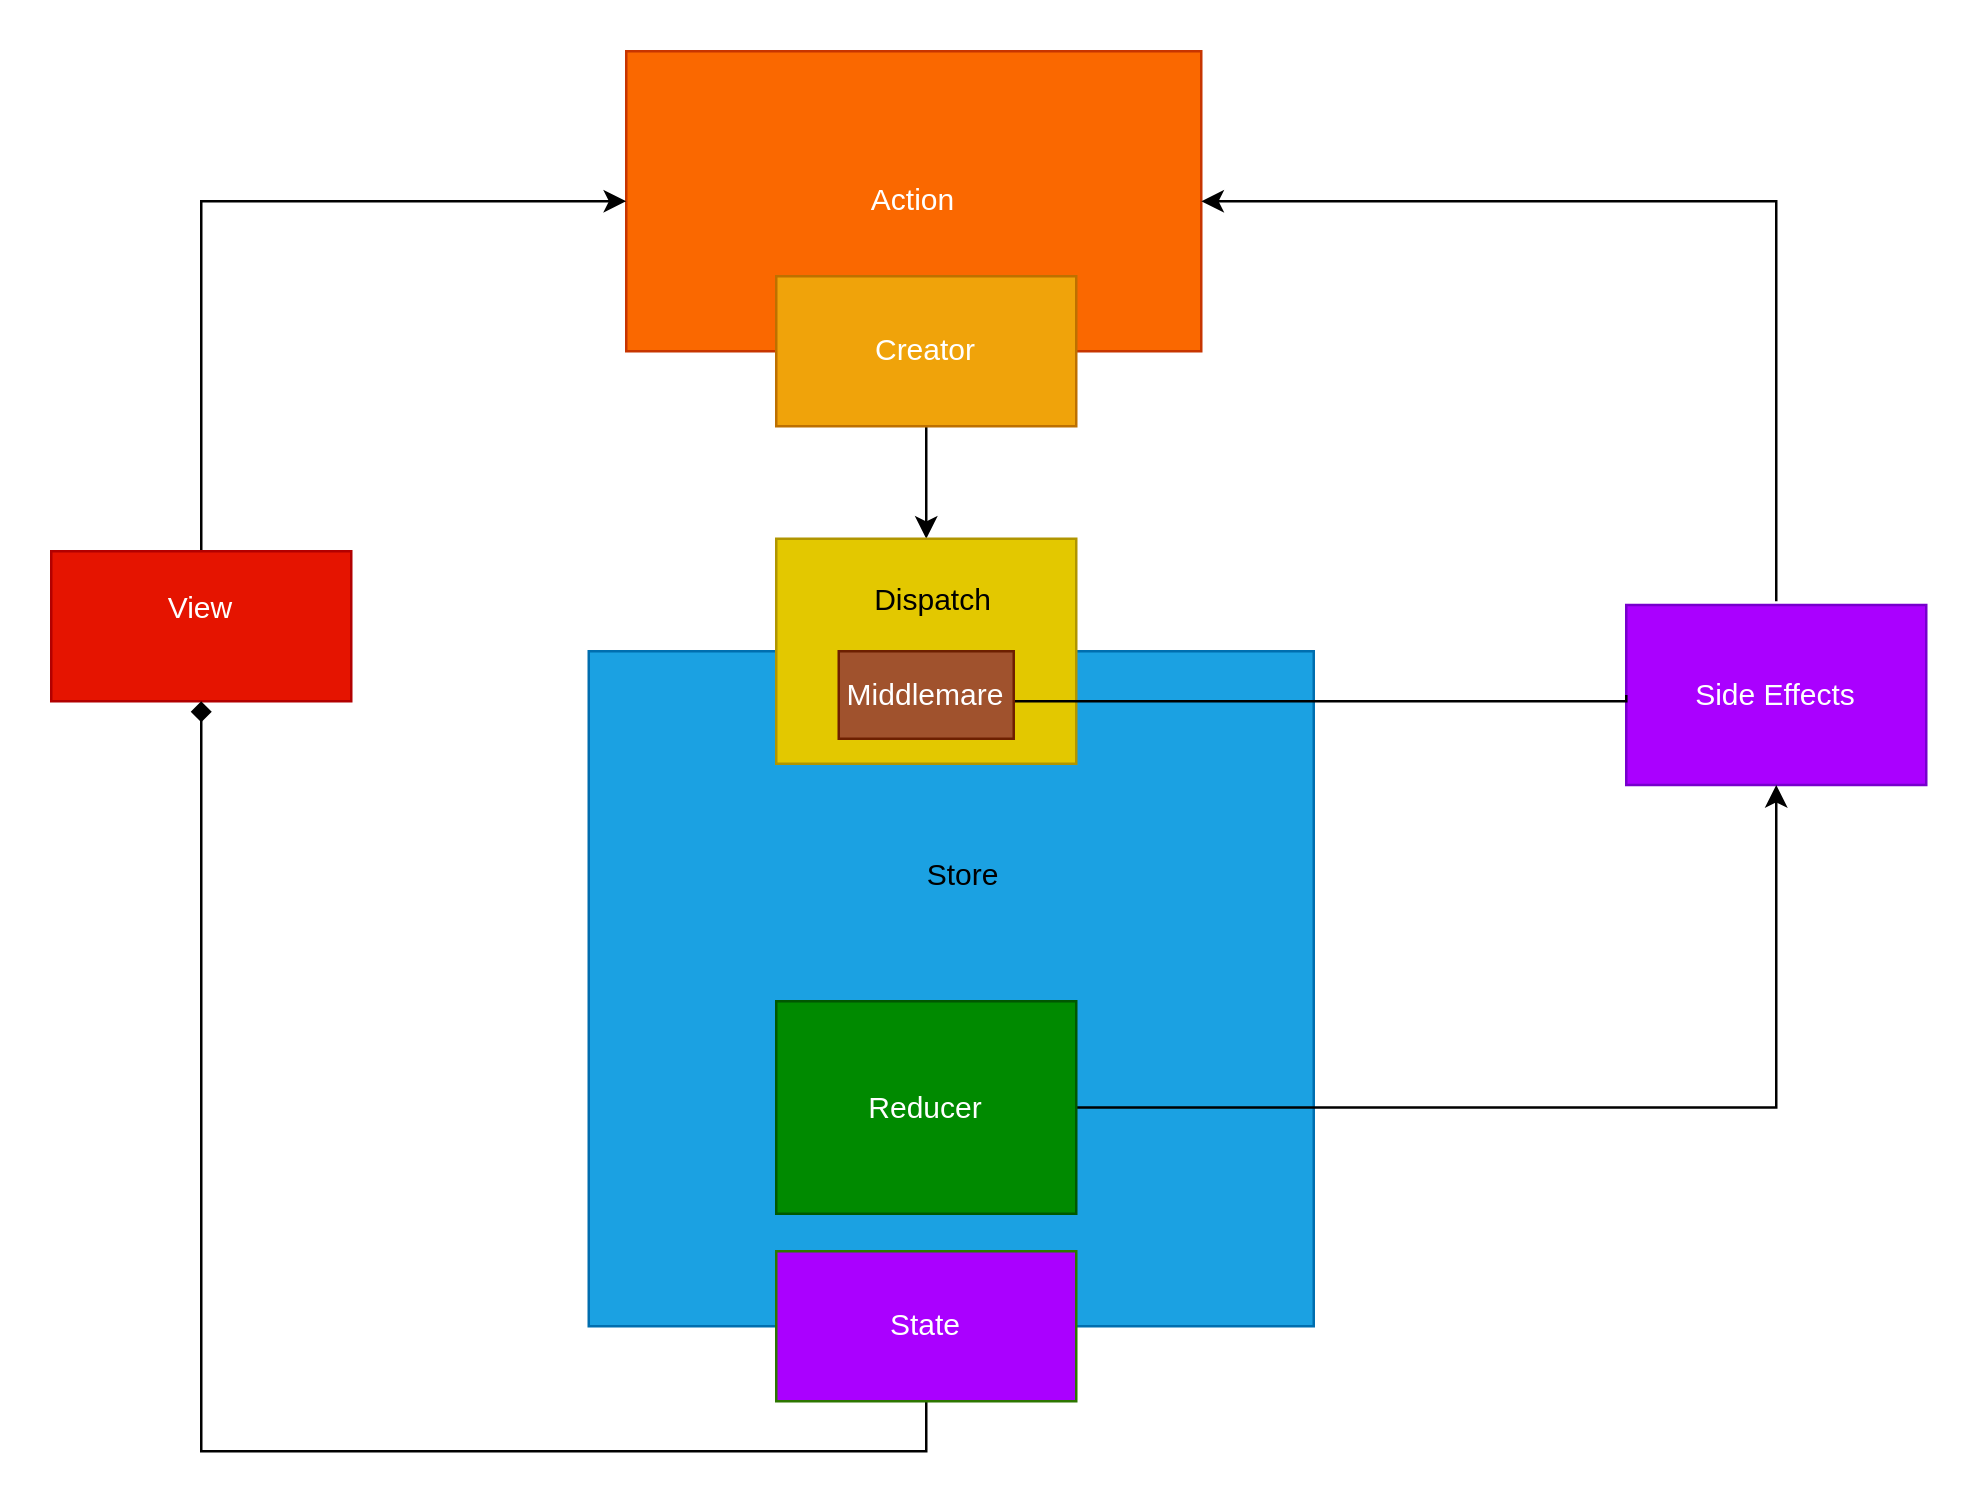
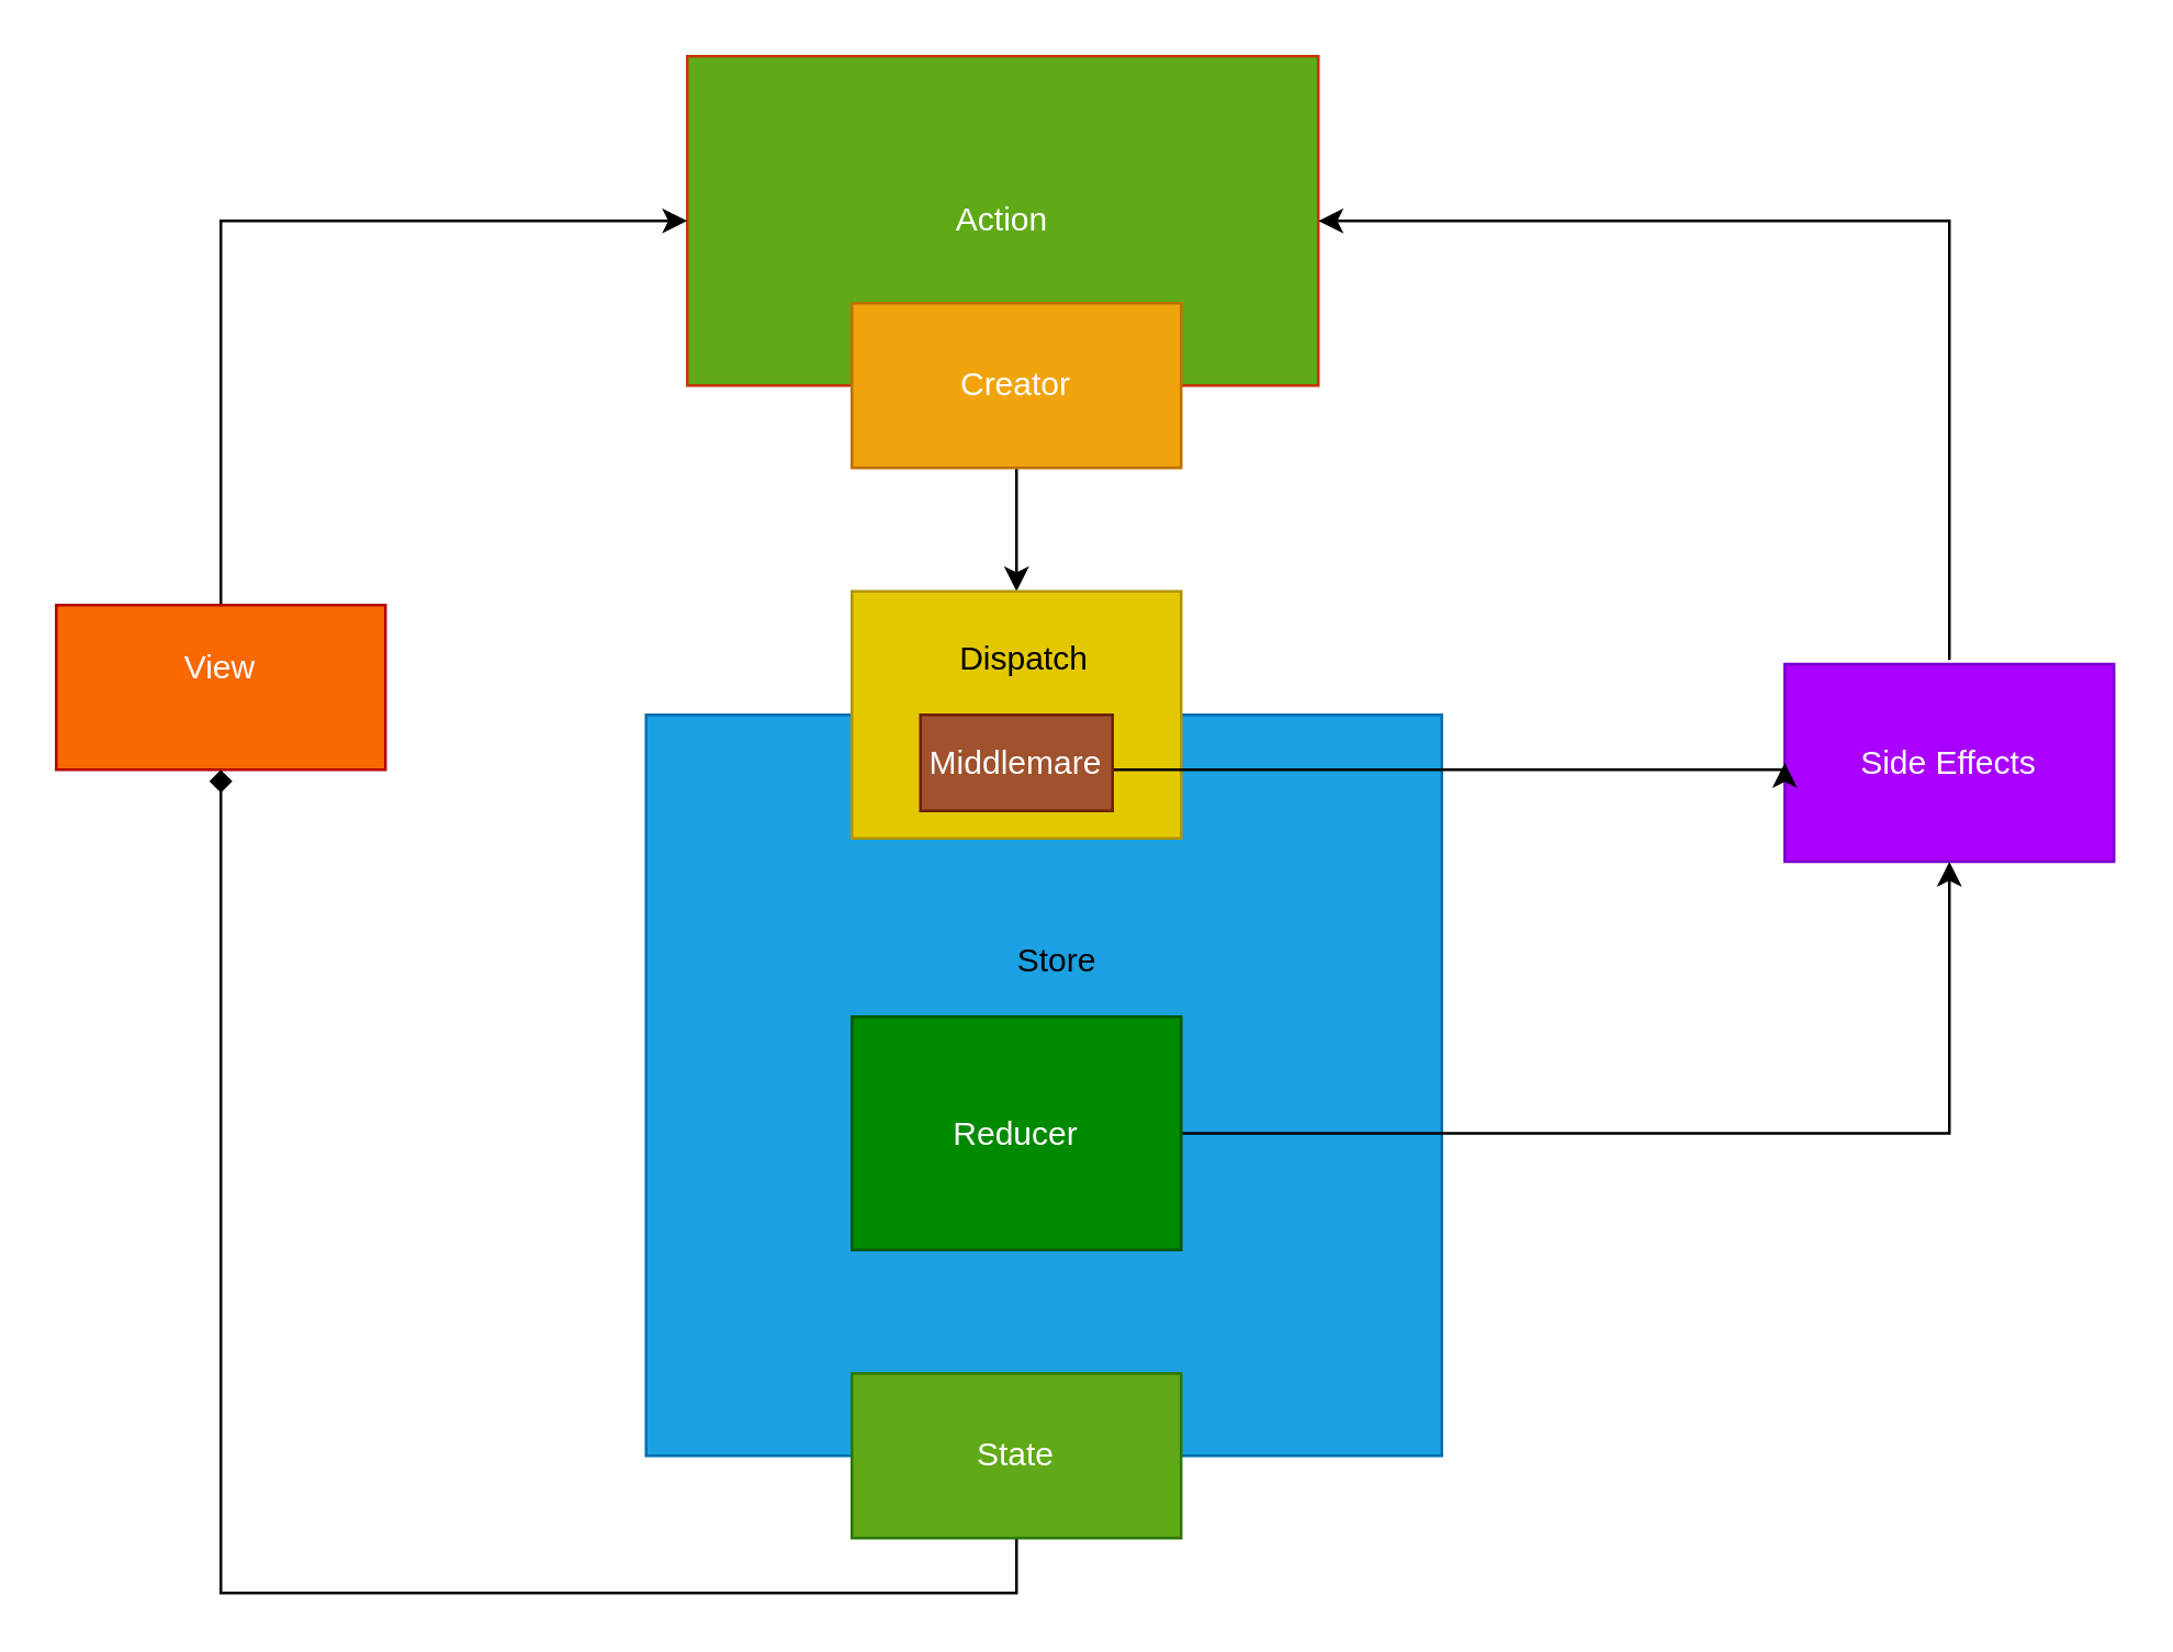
  <mxCell id="0" />
  <mxCell id="1" parent="0" />
- <mxCell id="2" value="Action" style="rounded=0;whiteSpace=wrap;html=1;fillColor=#fa6800;strokeColor=#C73500;fontColor=#ffffff;" vertex="1" parent="1"><mxGeometry x="250" y="20" width="230" height="120" as="geometry" /></mxCell>
+ <mxCell id="2" value="Action" style="rounded=0;whiteSpace=wrap;html=1;fillColor=#60a917;strokeColor=#C73500;fontColor=#ffffff;" vertex="1" parent="1"><mxGeometry x="250" y="20" width="230" height="120" as="geometry" /></mxCell>
  <mxCell id="3" value="" style="edgeStyle=orthogonalEdgeStyle;rounded=0;orthogonalLoop=1;jettySize=auto;html=1;entryX=0.5;entryY=0;entryDx=0;entryDy=0;" edge="1" parent="1" source="4" target="16"><mxGeometry relative="1" as="geometry" /></mxCell>
  <mxCell id="4" value="Creator" style="rounded=0;whiteSpace=wrap;html=1;fillColor=#f0a30a;strokeColor=#BD7000;fontColor=#ffffff;" vertex="1" parent="1"><mxGeometry x="310" y="110" width="120" height="60" as="geometry" /></mxCell>
  <mxCell id="5" style="edgeStyle=orthogonalEdgeStyle;rounded=0;orthogonalLoop=1;jettySize=auto;html=1;" edge="1" parent="1" source="6"><mxGeometry relative="1" as="geometry"><mxPoint x="250" y="80" as="targetPoint" /><Array as="points"><mxPoint x="80" y="80" /><mxPoint x="250" y="80" /></Array></mxGeometry></mxCell>
- <mxCell id="6" value="View&lt;br&gt;&lt;br&gt;" style="rounded=0;whiteSpace=wrap;html=1;fillColor=#e51400;strokeColor=#B20000;fontColor=#ffffff;" vertex="1" parent="1"><mxGeometry x="20" y="220" width="120" height="60" as="geometry" /></mxCell>
+ <mxCell id="6" value="View&lt;br&gt;&lt;br&gt;" style="rounded=0;whiteSpace=wrap;html=1;fillColor=#fa6800;strokeColor=#B20000;fontColor=#ffffff;" vertex="1" parent="1"><mxGeometry x="20" y="220" width="120" height="60" as="geometry" /></mxCell>
  <mxCell id="7" style="edgeStyle=orthogonalEdgeStyle;rounded=0;orthogonalLoop=1;jettySize=auto;html=1;" edge="1" parent="1"><mxGeometry relative="1" as="geometry"><mxPoint x="710" y="240" as="sourcePoint" /><mxPoint x="480" y="80" as="targetPoint" /><Array as="points"><mxPoint x="710" y="80" /></Array></mxGeometry></mxCell>
  <mxCell id="8" value="Side Effects" style="rounded=0;whiteSpace=wrap;html=1;fillColor=#aa00ff;strokeColor=#7700CC;fontColor=#ffffff;" vertex="1" parent="1"><mxGeometry x="650" y="241.5" width="120" height="72" as="geometry" /></mxCell>
  <mxCell id="9" value="" style="rounded=0;whiteSpace=wrap;html=1;fillColor=#1ba1e2;strokeColor=#006EAF;fontColor=#ffffff;" vertex="1" parent="1"><mxGeometry x="235" y="260" width="290" height="270" as="geometry" /></mxCell>
  <mxCell id="10" style="edgeStyle=orthogonalEdgeStyle;rounded=0;orthogonalLoop=1;jettySize=auto;html=1;entryX=0.5;entryY=1;entryDx=0;entryDy=0;endArrow=diamond;" edge="1" parent="1" source="11" target="6"><mxGeometry relative="1" as="geometry"><mxPoint x="70" y="320" as="targetPoint" /><Array as="points"><mxPoint x="370" y="580" /><mxPoint x="80" y="580" /></Array></mxGeometry></mxCell>
- <mxCell id="11" value="State" style="rounded=0;whiteSpace=wrap;html=1;fillColor=#aa00ff;strokeColor=#2D7600;fontColor=#ffffff;" vertex="1" parent="1"><mxGeometry x="310" y="500" width="120" height="60" as="geometry" /></mxCell>
+ <mxCell id="11" value="State" style="rounded=0;whiteSpace=wrap;html=1;fillColor=#60a917;strokeColor=#2D7600;fontColor=#ffffff;" vertex="1" parent="1"><mxGeometry x="310" y="500" width="120" height="60" as="geometry" /></mxCell>
  <mxCell id="12" value="Store" style="text;html=1;strokeColor=none;fillColor=none;align=center;verticalAlign=middle;whiteSpace=wrap;rounded=0;" vertex="1" parent="1"><mxGeometry x="365" y="340" width="40" height="20" as="geometry" /></mxCell>
  <mxCell id="13" value="Text" style="text;html=1;strokeColor=none;fillColor=none;align=center;verticalAlign=middle;whiteSpace=wrap;rounded=0;" vertex="1" parent="1"><mxGeometry x="353" y="230" width="40" height="20" as="geometry" /></mxCell>
  <mxCell id="14" style="edgeStyle=orthogonalEdgeStyle;rounded=0;orthogonalLoop=1;jettySize=auto;html=1;" edge="1" parent="1" source="15" target="8"><mxGeometry relative="1" as="geometry" /></mxCell>
- <mxCell id="15" value="Reducer" style="rounded=0;whiteSpace=wrap;html=1;fillColor=#008a00;strokeColor=#005700;fontColor=#ffffff;" vertex="1" parent="1"><mxGeometry x="310" y="400" width="120" height="85" as="geometry" /></mxCell>
+ <mxCell id="15" value="Reducer" style="rounded=0;whiteSpace=wrap;html=1;fillColor=#008a00;strokeColor=#005700;fontColor=#ffffff;" vertex="1" parent="1"><mxGeometry x="310" y="370" width="120" height="85" as="geometry" /></mxCell>
  <mxCell id="16" value="" style="rounded=0;whiteSpace=wrap;html=1;fillColor=#e3c800;strokeColor=#B09500;fontColor=#ffffff;" vertex="1" parent="1"><mxGeometry x="310" y="215" width="120" height="90" as="geometry" /></mxCell>
  <mxCell id="17" value="Dispatch" style="text;html=1;strokeColor=none;fillColor=none;align=center;verticalAlign=middle;whiteSpace=wrap;rounded=0;" vertex="1" parent="1"><mxGeometry x="353" y="230" width="40" height="20" as="geometry" /></mxCell>
- <mxCell id="18" style="edgeStyle=orthogonalEdgeStyle;rounded=0;orthogonalLoop=1;jettySize=auto;html=1;entryX=0;entryY=0.5;entryDx=0;entryDy=0;endArrow=none;" edge="1" parent="1" source="19" target="8"><mxGeometry relative="1" as="geometry"><mxPoint x="570" y="277.5" as="targetPoint" /><Array as="points"><mxPoint x="520" y="280" /><mxPoint x="520" y="280" /></Array></mxGeometry></mxCell>
+ <mxCell id="18" style="edgeStyle=orthogonalEdgeStyle;rounded=0;orthogonalLoop=1;jettySize=auto;html=1;entryX=0;entryY=0.5;entryDx=0;entryDy=0;" edge="1" parent="1" source="19" target="8"><mxGeometry relative="1" as="geometry"><mxPoint x="570" y="277.5" as="targetPoint" /><Array as="points"><mxPoint x="520" y="280" /><mxPoint x="520" y="280" /></Array></mxGeometry></mxCell>
  <mxCell id="19" value="Middlemare" style="rounded=0;whiteSpace=wrap;html=1;fillColor=#a0522d;strokeColor=#6D1F00;fontColor=#ffffff;" vertex="1" parent="1"><mxGeometry x="335" y="260" width="70" height="35" as="geometry" /></mxCell>
